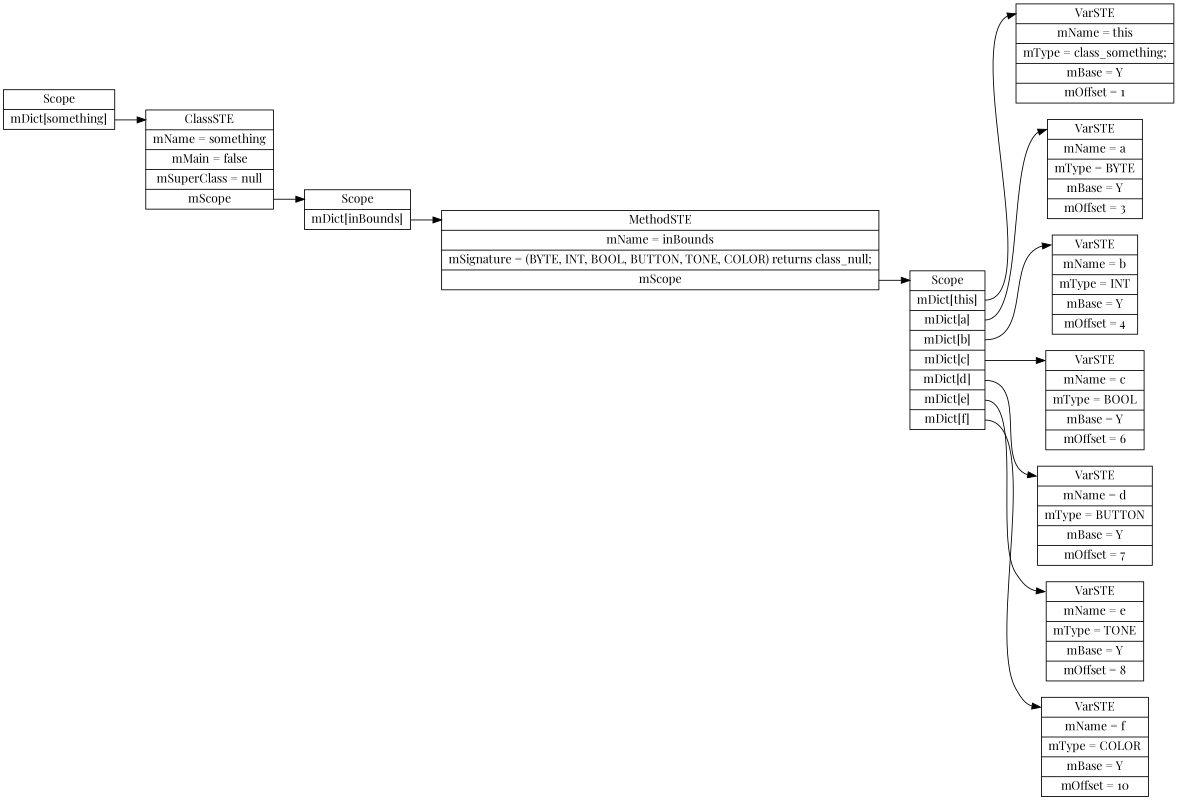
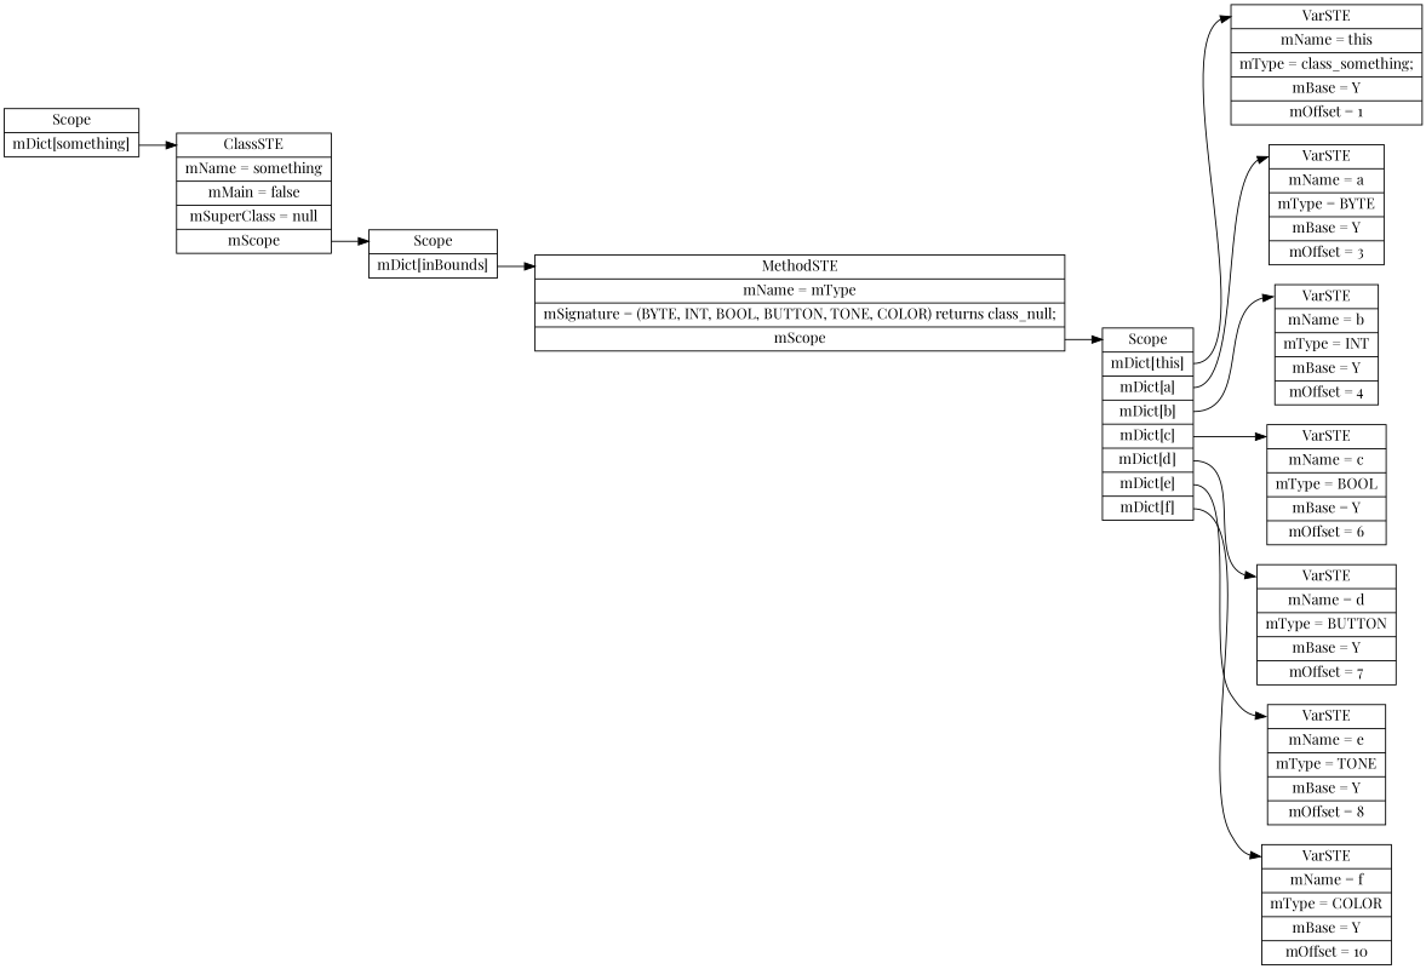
  digraph {
    rankdir=LR
    fontname="Playfair Display"
    node [shape=record fontname="Playfair Display"]
    edge [headport=f0 tailport=f1 fontname="Playfair Display"]
    n1 [label=" <f0> Scope | <f1> mDict\[something\] "]
    n2 [label=" <f0> ClassSTE | <f1> mName = something| <f2> mMain = false| <f3> mSuperClass = null| <f4> mScope "]
    n3 [label=" <f0> Scope | <f1> mDict\[inBounds\] "]
-   n4 [label=" <f0> MethodSTE | <f1> mName = inBounds| <f2> mSignature = (BYTE, INT, BOOL, BUTTON, TONE, COLOR) returns class_null;| <f3> mScope "]
+   n4 [label=" <f0> MethodSTE | <f1> mName = mType| <f2> mSignature = (BYTE, INT, BOOL, BUTTON, TONE, COLOR) returns class_null;| <f3> mScope "]
    n5 [label=" <f0> Scope | <f1> mDict\[this\] | <f2> mDict\[a\] | <f3> mDict\[b\] | <f4> mDict\[c\] | <f5> mDict\[d\] | <f6> mDict\[e\] | <f7> mDict\[f\] "]
    n6 [label=" <f0> VarSTE | <f1> mName = this| <f2> mType = class_something;| <f3> mBase = Y| <f4> mOffset = 1"]
    n7 [label=" <f0> VarSTE | <f1> mName = a| <f2> mType = BYTE| <f3> mBase = Y| <f4> mOffset = 3"]
    n8 [label=" <f0> VarSTE | <f1> mName = b| <f2> mType = INT| <f3> mBase = Y| <f4> mOffset = 4"]
    n9 [label=" <f0> VarSTE | <f1> mName = c| <f2> mType = BOOL| <f3> mBase = Y| <f4> mOffset = 6"]
    n10 [label=" <f0> VarSTE | <f1> mName = d| <f2> mType = BUTTON| <f3> mBase = Y| <f4> mOffset = 7"]
    n11 [label=" <f0> VarSTE | <f1> mName = e| <f2> mType = TONE| <f3> mBase = Y| <f4> mOffset = 8"]
    n12 [label=" <f0> VarSTE | <f1> mName = f| <f2> mType = COLOR| <f3> mBase = Y| <f4> mOffset = 10"]
    n1 -> n2
    n2 -> n3 [tailport=f4]
    n3 -> n4
    n4 -> n5 [tailport=f3]
    n5 -> n6
    n5 -> n7 [tailport=f2]
    n5 -> n8 [tailport=f3]
    n5 -> n9 [tailport=f4]
    n5 -> n10 [tailport=f5]
    n5 -> n11 [tailport=f6]
    n5 -> n12 [tailport=f7]
  }
